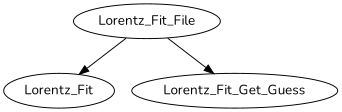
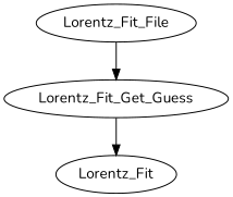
  digraph {
    fontname=Nunito
    node [fontname=Nunito]
    edge [fontname=Nunito]
    Lorentz_Fit_File
    Lorentz_Fit
    Lorentz_Fit_Get_Guess
-   Lorentz_Fit_File -> Lorentz_Fit
+   Lorentz_Fit_Get_Guess -> Lorentz_Fit
    Lorentz_Fit_File -> Lorentz_Fit_Get_Guess
  }
